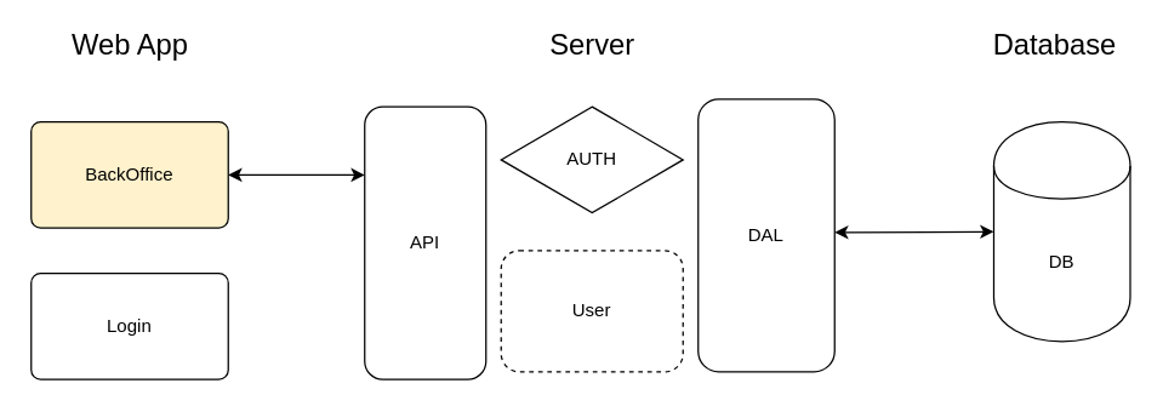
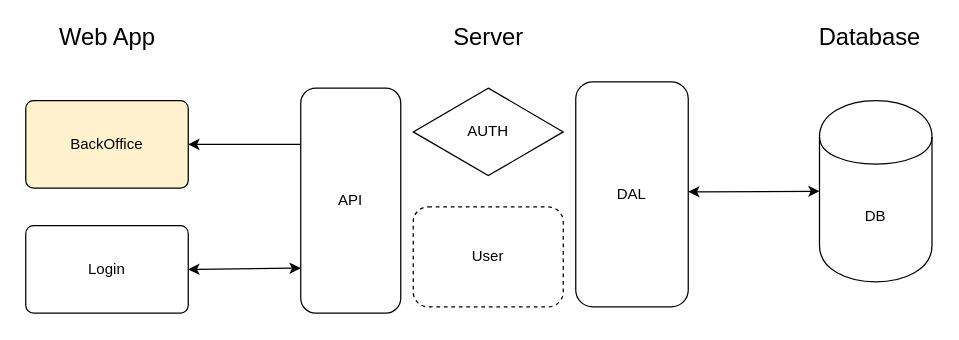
  <mxCell id="0" />
  <mxCell id="1" parent="0" />
  <mxCell id="2" value="API" style="rounded=1;whiteSpace=wrap;html=1;" parent="1" vertex="1"><mxGeometry x="240" y="70" width="80" height="180" as="geometry" /></mxCell>
  <mxCell id="3" value="AUTH" style="rhombus;whiteSpace=wrap;html=1;" parent="1" vertex="1"><mxGeometry x="330" y="70" width="120" height="70" as="geometry" /></mxCell>
  <mxCell id="4" value="User" style="rounded=1;whiteSpace=wrap;html=1;dashed=1;" parent="1" vertex="1"><mxGeometry x="330" y="165" width="120" height="80" as="geometry" /></mxCell>
  <mxCell id="5" value="DAL" style="rounded=1;whiteSpace=wrap;html=1;" parent="1" vertex="1"><mxGeometry x="460" y="65" width="90" height="180" as="geometry" /></mxCell>
  <mxCell id="6" value="DB" style="shape=cylinder;whiteSpace=wrap;html=1;boundedLbl=1;backgroundOutline=1;" parent="1" vertex="1"><mxGeometry x="655" y="80" width="90" height="145" as="geometry" /></mxCell>
  <mxCell id="7" value="&lt;font style=&quot;font-size: 19px&quot;&gt;Database&lt;/font&gt;" style="text;html=1;align=center;verticalAlign=middle;resizable=0;points=[];autosize=1;" parent="1" vertex="1"><mxGeometry x="645" y="20" width="100" height="20" as="geometry" /></mxCell>
  <mxCell id="8" value="&lt;font style=&quot;font-size: 19px&quot;&gt;Server&lt;/font&gt;" style="text;html=1;align=center;verticalAlign=middle;resizable=0;points=[];autosize=1;" parent="1" vertex="1"><mxGeometry x="355" y="20" width="70" height="20" as="geometry" /></mxCell>
  <mxCell id="9" value="&lt;font style=&quot;font-size: 19px&quot;&gt;Web App&lt;/font&gt;" style="text;html=1;align=center;verticalAlign=middle;resizable=0;points=[];autosize=1;" parent="1" vertex="1"><mxGeometry x="40" y="20" width="90" height="20" as="geometry" /></mxCell>
  <mxCell id="10" value="BackOffice" style="rounded=1;whiteSpace=wrap;html=1;arcSize=9;fillColor=#fff2cc;" parent="1" vertex="1"><mxGeometry x="20" y="80" width="130" height="70" as="geometry" /></mxCell>
  <mxCell id="11" value="Login" style="rounded=1;whiteSpace=wrap;html=1;arcSize=9;" vertex="1" parent="1"><mxGeometry x="20" y="180" width="130" height="70" as="geometry" /></mxCell>
  <mxCell id="12" value="" style="endArrow=classic;startArrow=classic;html=1;entryX=0;entryY=0.5;entryDx=0;entryDy=0;" edge="1" parent="1" target="6"><mxGeometry width="50" height="50" relative="1" as="geometry"><mxPoint x="550" y="153" as="sourcePoint" /><mxPoint x="440" y="130" as="targetPoint" /></mxGeometry></mxCell>
- <mxCell id="13" value="" style="endArrow=classic;startArrow=classic;html=1;exitX=1;exitY=0.5;exitDx=0;exitDy=0;entryX=0;entryY=0.25;entryDx=0;entryDy=0;" edge="1" parent="1" source="10" target="2"><mxGeometry width="50" height="50" relative="1" as="geometry"><mxPoint x="390" y="180" as="sourcePoint" /><mxPoint x="440" y="130" as="targetPoint" /></mxGeometry></mxCell>
+ <mxCell id="13" value="" style="endArrow=none;startArrow=classic;html=1;exitX=1;exitY=0.5;exitDx=0;exitDy=0;entryX=0;entryY=0.25;entryDx=0;entryDy=0;" edge="1" parent="1" source="10" target="2"><mxGeometry width="50" height="50" relative="1" as="geometry"><mxPoint x="390" y="180" as="sourcePoint" /><mxPoint x="440" y="130" as="targetPoint" /></mxGeometry></mxCell>
+ <mxCell id="14" value="" style="endArrow=classic;startArrow=classic;html=1;exitX=1;exitY=0.5;exitDx=0;exitDy=0;entryX=0;entryY=0.8;entryDx=0;entryDy=0;entryPerimeter=0;" edge="1" parent="1" source="11" target="2"><mxGeometry width="50" height="50" relative="1" as="geometry"><mxPoint x="390" y="180" as="sourcePoint" /><mxPoint x="240" y="216" as="targetPoint" /></mxGeometry></mxCell>
